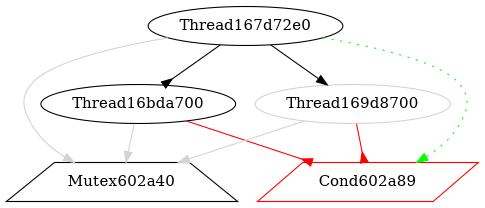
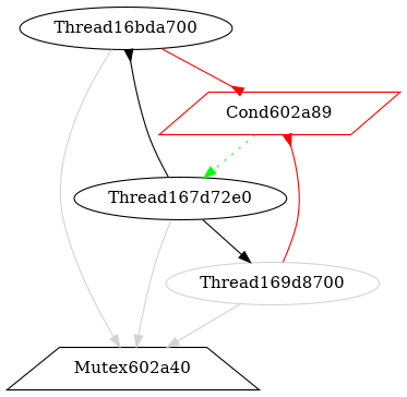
  digraph {
    node [color=black]
    edge [arrowhead=normal color=lightgray]
    Mutex602a40 [shape=trapezium]
    Thread16bda700
    n3 [color=red label=Cond602a89 shape=parallelogram]
    Thread169d8700 [color=lightgray]
    Thread167d72e0
    Thread16bda700 -> Mutex602a40
    Thread16bda700 -> n3 [arrowhead=inv color=red]
    Thread169d8700 -> Mutex602a40
    Thread169d8700 -> n3 [arrowhead=inv color=red]
    Thread167d72e0 -> Mutex602a40
    Thread167d72e0 -> Thread16bda700 [arrowhead=inv color=""]
-   Thread167d72e0 -> n3 [color=green style=dotted arrowhead=""]
+   n3 -> Thread167d72e0 [color=green style=dotted arrowhead=""]
    Thread167d72e0 -> Thread169d8700 [color=""]
  }
